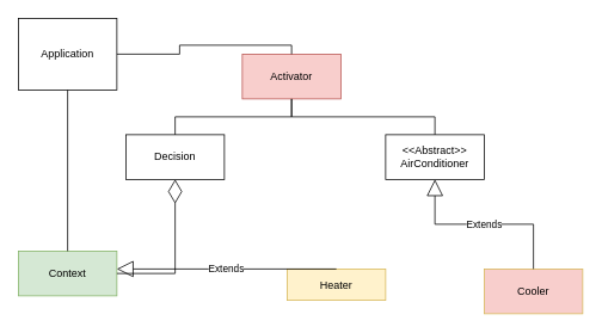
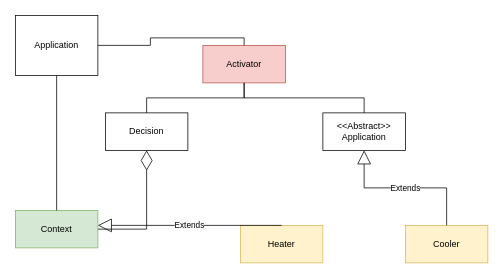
  <mxCell id="0" />
  <mxCell id="1" parent="0" />
  <mxCell id="2" value="Context" style="html=1;whiteSpace=wrap;fillColor=#d5e8d4;strokeColor=#82b366;" vertex="1" parent="1"><mxGeometry x="20" y="280" width="110" height="50" as="geometry" /></mxCell>
  <mxCell id="3" value="Activator" style="html=1;whiteSpace=wrap;fillColor=#f8cecc;strokeColor=#b85450;" vertex="1" parent="1"><mxGeometry x="270" y="60" width="110" height="50" as="geometry" /></mxCell>
  <mxCell id="4" value="Decision" style="html=1;whiteSpace=wrap;" vertex="1" parent="1"><mxGeometry x="140" y="150" width="110" height="50" as="geometry" /></mxCell>
- <mxCell id="5" value="&lt;div&gt;&amp;lt;&amp;lt;Abstract&amp;gt;&amp;gt;&lt;/div&gt;AirConditioner" style="html=1;whiteSpace=wrap;" vertex="1" parent="1"><mxGeometry x="430" y="150" width="110" height="50" as="geometry" /></mxCell>
- <mxCell id="6" value="Heater" style="html=1;whiteSpace=wrap;fillColor=#fff2cc;strokeColor=#d6b656;" vertex="1" parent="1"><mxGeometry x="320" y="300" width="110" height="35" as="geometry" /></mxCell>
- <mxCell id="7" value="Cooler" style="html=1;whiteSpace=wrap;fillColor=#f8cecc;strokeColor=#d6b656;" vertex="1" parent="1"><mxGeometry x="540" y="300" width="110" height="50" as="geometry" /></mxCell>
+ <mxCell id="5" value="&lt;div&gt;&amp;lt;&amp;lt;Abstract&amp;gt;&amp;gt;&lt;/div&gt;Application" style="html=1;whiteSpace=wrap;" vertex="1" parent="1"><mxGeometry x="430" y="150" width="110" height="50" as="geometry" /></mxCell>
+ <mxCell id="6" value="Heater" style="html=1;whiteSpace=wrap;fillColor=#fff2cc;strokeColor=#d6b656;" vertex="1" parent="1"><mxGeometry x="320" y="300" width="110" height="50" as="geometry" /></mxCell>
+ <mxCell id="7" value="Cooler" style="html=1;whiteSpace=wrap;fillColor=#fff2cc;strokeColor=#d6b656;" vertex="1" parent="1"><mxGeometry x="540" y="300" width="110" height="50" as="geometry" /></mxCell>
  <mxCell id="8" value="Application" style="html=1;whiteSpace=wrap;" vertex="1" parent="1"><mxGeometry x="20" y="20" width="110" height="80" as="geometry" /></mxCell>
  <mxCell id="9" value="Extends" style="endArrow=block;endSize=16;endFill=0;html=1;rounded=0;exitX=0.5;exitY=0;exitDx=0;exitDy=0;edgeStyle=elbowEdgeStyle;elbow=vertical;" edge="1" parent="1" source="6" target="2"><mxGeometry width="160" relative="1" as="geometry"><mxPoint x="180" y="300" as="sourcePoint" /><mxPoint x="340" y="300" as="targetPoint" /></mxGeometry></mxCell>
  <mxCell id="10" value="Extends" style="endArrow=block;endSize=16;endFill=0;html=1;rounded=0;exitX=0.5;exitY=0;exitDx=0;exitDy=0;entryX=0.5;entryY=1;entryDx=0;entryDy=0;edgeStyle=elbowEdgeStyle;elbow=vertical;" edge="1" parent="1" source="7" target="5"><mxGeometry width="160" relative="1" as="geometry"><mxPoint x="380" y="280" as="sourcePoint" /><mxPoint x="490" y="200" as="targetPoint" /></mxGeometry></mxCell>
  <mxCell id="11" value="" style="endArrow=none;html=1;rounded=0;entryX=1;entryY=0.5;entryDx=0;entryDy=0;exitX=0.5;exitY=0;exitDx=0;exitDy=0;edgeStyle=orthogonalEdgeStyle;" edge="1" parent="1" source="3" target="8"><mxGeometry width="50" height="50" relative="1" as="geometry"><mxPoint x="110" y="120" as="sourcePoint" /><mxPoint x="160" y="70" as="targetPoint" /></mxGeometry></mxCell>
  <mxCell id="12" value="" style="endArrow=none;html=1;rounded=0;entryX=0.5;entryY=1;entryDx=0;entryDy=0;exitX=0.5;exitY=0;exitDx=0;exitDy=0;" edge="1" parent="1" source="2" target="8"><mxGeometry width="50" height="50" relative="1" as="geometry"><mxPoint x="-40" y="220" as="sourcePoint" /><mxPoint x="10" y="170" as="targetPoint" /></mxGeometry></mxCell>
  <mxCell id="13" value="" style="endArrow=diamondThin;endFill=0;endSize=24;html=1;rounded=0;entryX=0.5;entryY=1;entryDx=0;entryDy=0;exitX=1;exitY=0.5;exitDx=0;exitDy=0;edgeStyle=orthogonalEdgeStyle;" edge="1" parent="1" source="2" target="4"><mxGeometry width="160" relative="1" as="geometry"><mxPoint x="180" y="300" as="sourcePoint" /><mxPoint x="340" y="300" as="targetPoint" /></mxGeometry></mxCell>
  <mxCell id="14" value="" style="endArrow=none;html=1;rounded=0;entryX=0.5;entryY=1;entryDx=0;entryDy=0;exitX=0.5;exitY=0;exitDx=0;exitDy=0;edgeStyle=orthogonalEdgeStyle;" edge="1" parent="1" source="5" target="3"><mxGeometry width="50" height="50" relative="1" as="geometry"><mxPoint x="240" y="330" as="sourcePoint" /><mxPoint x="330" y="140" as="targetPoint" /></mxGeometry></mxCell>
  <mxCell id="15" value="" style="endArrow=none;html=1;rounded=0;entryX=0.5;entryY=1;entryDx=0;entryDy=0;exitX=0.5;exitY=0;exitDx=0;exitDy=0;edgeStyle=orthogonalEdgeStyle;" edge="1" parent="1" source="4" target="3"><mxGeometry width="50" height="50" relative="1" as="geometry"><mxPoint x="240" y="330" as="sourcePoint" /><mxPoint x="290" y="280" as="targetPoint" /></mxGeometry></mxCell>
